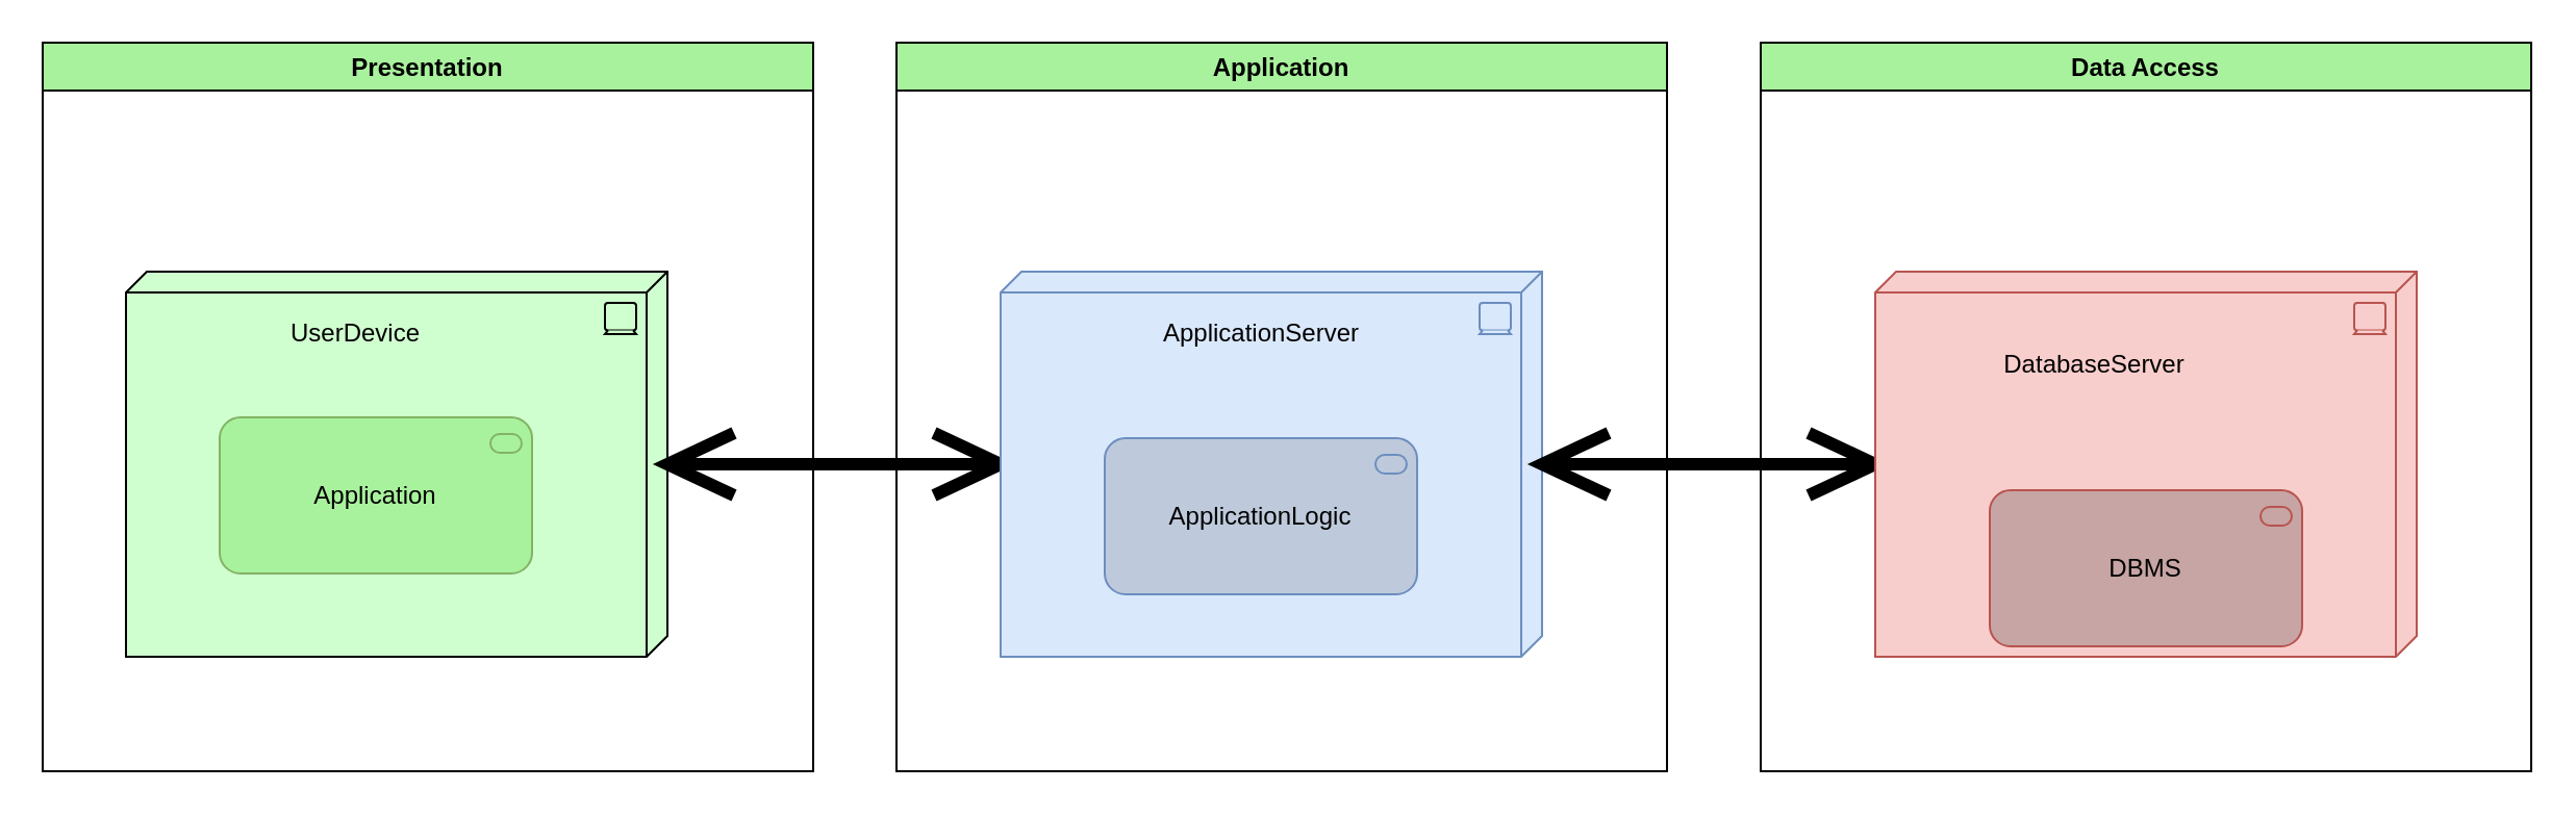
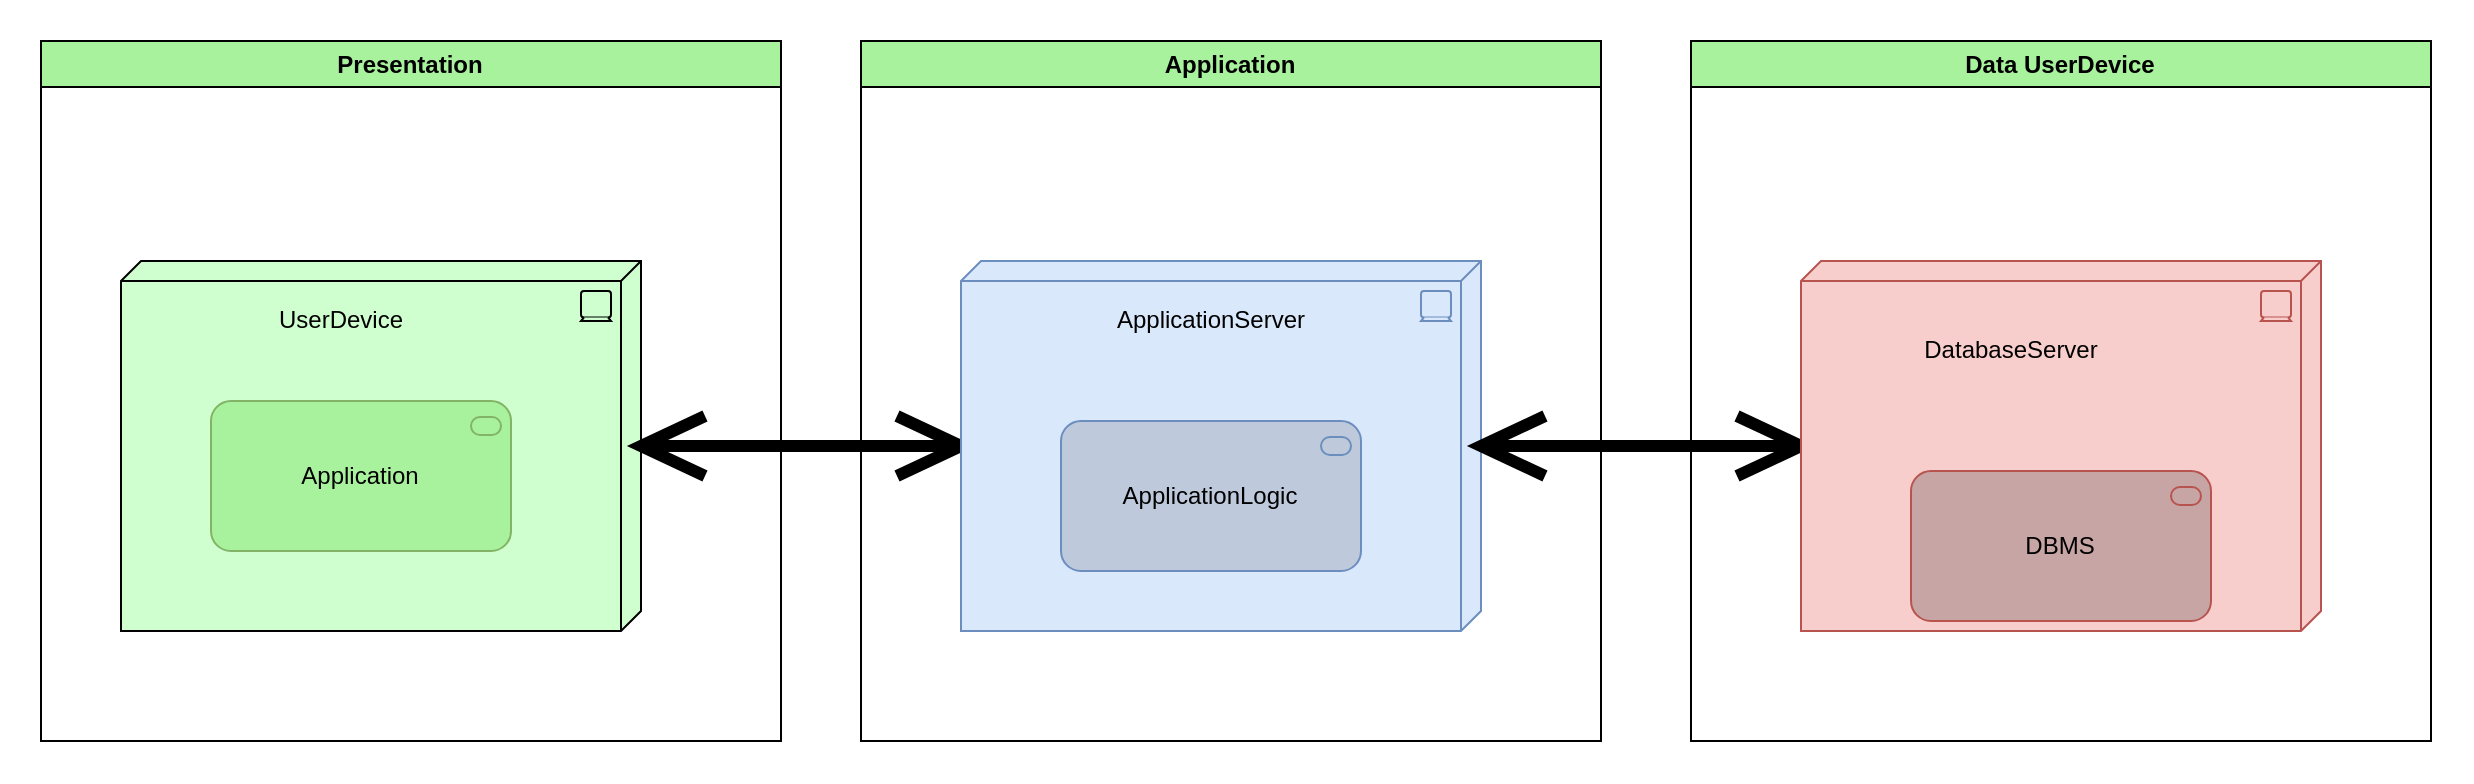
  <mxCell id="0" />
  <mxCell id="1" parent="0" />
  <mxCell id="2" value="" style="html=1;outlineConnect=0;whiteSpace=wrap;fillColor=#D0FFCF;shape=mxgraph.archimate3.tech;techType=device;" vertex="1" parent="1"><mxGeometry x="60" y="130" width="260" height="185" as="geometry" /></mxCell>
  <mxCell id="3" value="Application" style="html=1;outlineConnect=0;whiteSpace=wrap;fillColor=#A9F29D;shape=mxgraph.archimate3.application;appType=serv;archiType=rounded;strokeColor=#82b366;" vertex="1" parent="1"><mxGeometry x="105" y="200" width="150" height="75" as="geometry" /></mxCell>
  <mxCell id="4" value="UserDevice" style="text;html=1;align=center;verticalAlign=middle;resizable=0;points=[];;autosize=1;" vertex="1" parent="1"><mxGeometry x="130" y="150" width="80" height="20" as="geometry" /></mxCell>
  <mxCell id="5" value="UserDevice" style="text;html=1;align=center;verticalAlign=middle;resizable=0;points=[];;autosize=1;" vertex="1" parent="1"><mxGeometry x="550" y="150" width="80" height="20" as="geometry" /></mxCell>
  <mxCell id="6" value="" style="html=1;outlineConnect=0;whiteSpace=wrap;fillColor=#AFFFAF;shape=mxgraph.archimate3.commNetw;strokeWidth=6;" vertex="1" parent="1"><mxGeometry x="320" y="207.5" width="160" height="30" as="geometry" /></mxCell>
  <mxCell id="7" value="" style="html=1;outlineConnect=0;whiteSpace=wrap;fillColor=#dae8fc;shape=mxgraph.archimate3.tech;techType=device;strokeColor=#6c8ebf;" vertex="1" parent="1"><mxGeometry x="480" y="130" width="260" height="185" as="geometry" /></mxCell>
  <mxCell id="8" value="ApplicationLogic" style="html=1;outlineConnect=0;whiteSpace=wrap;fillColor=#BECADB;shape=mxgraph.archimate3.application;appType=serv;archiType=rounded;strokeColor=#6c8ebf;" vertex="1" parent="1"><mxGeometry x="530" y="210" width="150" height="75" as="geometry" /></mxCell>
  <mxCell id="9" value="ApplicationServer" style="text;html=1;align=center;verticalAlign=middle;resizable=0;points=[];;autosize=1;" vertex="1" parent="1"><mxGeometry x="550" y="150" width="110" height="20" as="geometry" /></mxCell>
  <mxCell id="10" value="" style="html=1;outlineConnect=0;whiteSpace=wrap;fillColor=#AFFFAF;shape=mxgraph.archimate3.commNetw;strokeWidth=6;" vertex="1" parent="1"><mxGeometry x="740" y="207.5" width="160" height="30" as="geometry" /></mxCell>
  <mxCell id="11" value="" style="html=1;outlineConnect=0;whiteSpace=wrap;fillColor=#f8cecc;shape=mxgraph.archimate3.tech;techType=device;strokeColor=#b85450;" vertex="1" parent="1"><mxGeometry x="900" y="130" width="260" height="185" as="geometry" /></mxCell>
  <mxCell id="12" value="DBMS" style="html=1;outlineConnect=0;whiteSpace=wrap;fillColor=#C7A5A4;shape=mxgraph.archimate3.application;appType=serv;archiType=rounded;strokeColor=#b85450;" vertex="1" parent="1"><mxGeometry x="955" y="235" width="150" height="75" as="geometry" /></mxCell>
  <mxCell id="13" value="DatabaseServer" style="text;html=1;align=center;verticalAlign=middle;resizable=0;points=[];;autosize=1;" vertex="1" parent="1"><mxGeometry x="955" y="165" width="100" height="20" as="geometry" /></mxCell>
  <mxCell id="14" value="Presentation" style="swimlane;fillColor=#A9F29D;" vertex="1" parent="1"><mxGeometry x="20" y="20" width="370" height="350" as="geometry" /></mxCell>
  <mxCell id="15" value="Application" style="swimlane;fillColor=#A9F29D;" vertex="1" parent="1"><mxGeometry x="430" y="20" width="370" height="350" as="geometry" /></mxCell>
- <mxCell id="16" value="Data Access" style="swimlane;fillColor=#A9F29D;" vertex="1" parent="1"><mxGeometry x="845" y="20" width="370" height="350" as="geometry" /></mxCell>
+ <mxCell id="16" value="Data UserDevice" style="swimlane;fillColor=#A9F29D;" vertex="1" parent="1"><mxGeometry x="845" y="20" width="370" height="350" as="geometry" /></mxCell>
